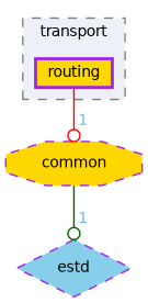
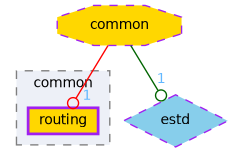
  digraph {
    compound=true
    node [color=purple fillcolor=gold fontname=Helvetica fontsize=10 style="filled,dashed"]
    edge [arrowhead=odot fontcolor=steelblue1 fontname=Helvetica fontsize=10 headlabel=1 labeldistance=1.5 labelfontname=Helvetica labelfontsize=10]
    n1 [height=0.2 label=routing shape=box style="filled,bold" width=0.4]
    n2 [height=0.2 label=common shape=octagon width=0.4]
    n3 [fillcolor=skyblue height=0.2 label=estd shape=diamond width=0.4]
    subgraph cluster_1 {
      bgcolor="#edf0f7"
      fontname=Helvetica
      fontsize=10
-     label=transport
+     label=common
      pencolor=grey50
      style="filled,dashed"
      n1
    }
-   n1 -> n2 [color=red]
+   n2 -> n1 [color=red]
    n2 -> n3 [color=darkgreen]
  }
